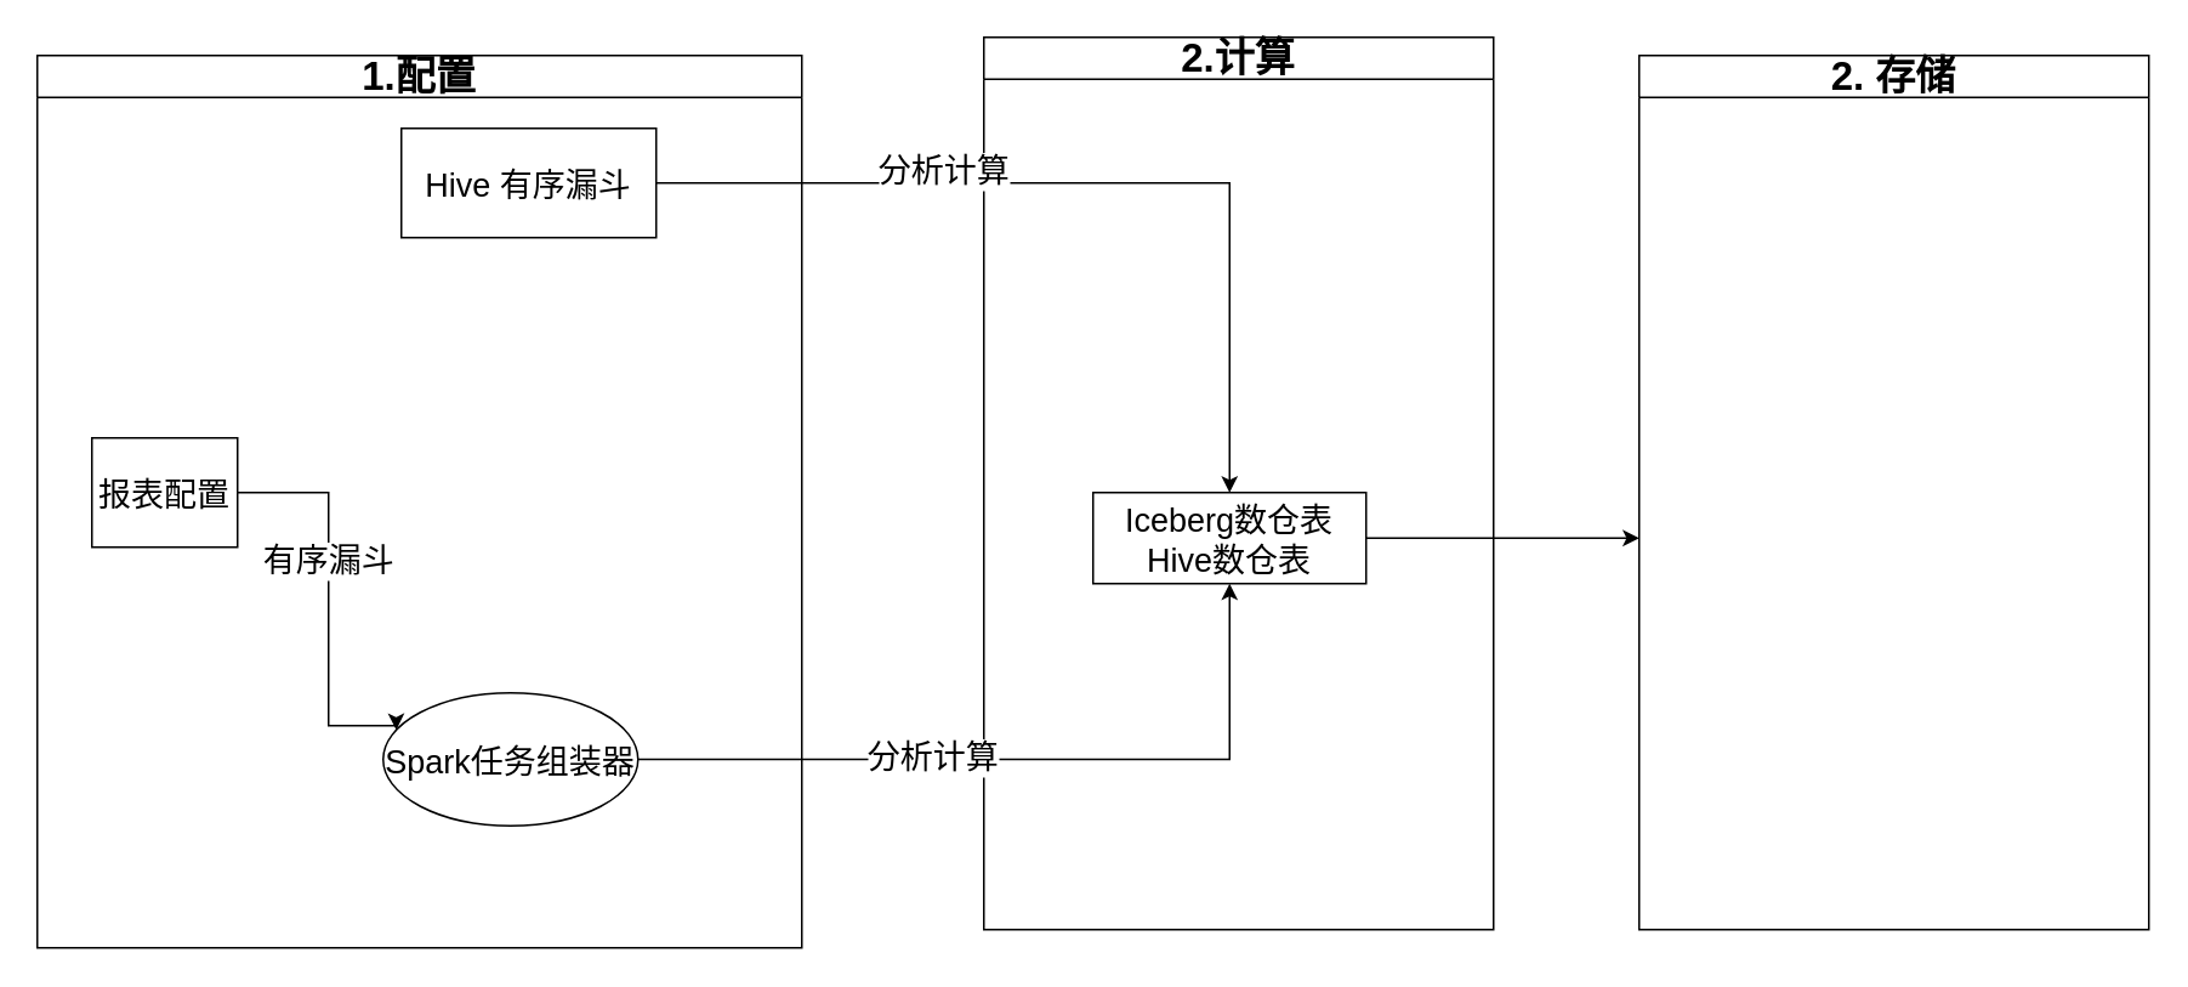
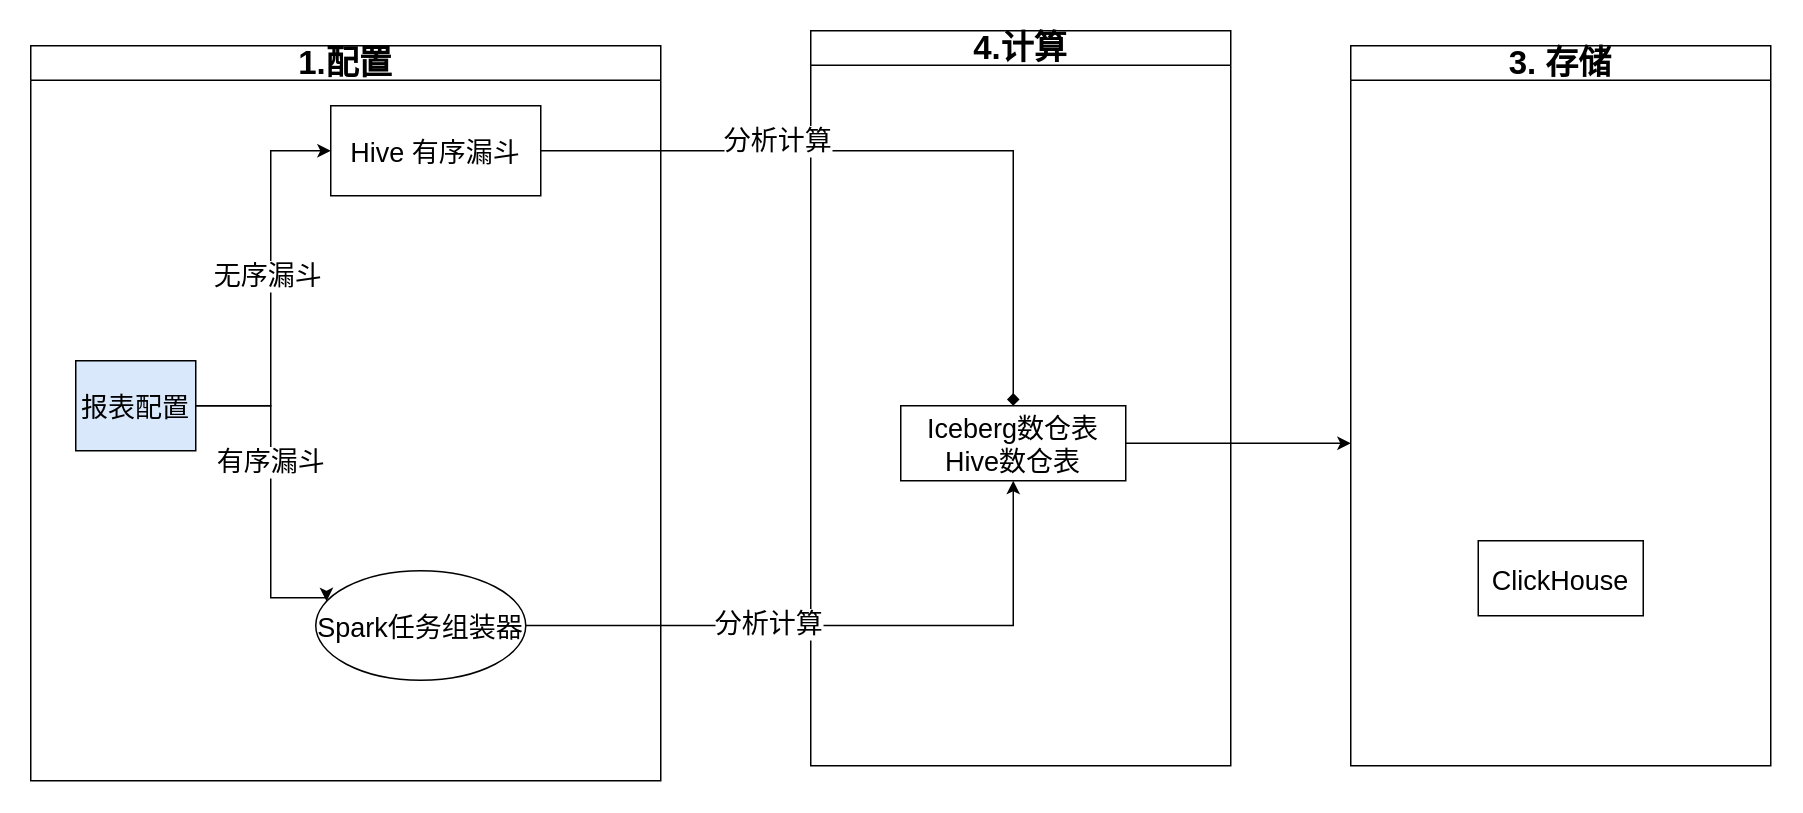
  <mxCell id="0" />
  <mxCell id="1" parent="0" />
  <mxCell id="2" value="1.配置" style="swimlane;whiteSpace=wrap;startSize=23;fontSize=22;" parent="1" vertex="1"><mxGeometry y="30" width="420" height="490" as="geometry" x="20" /></mxCell>
+ <mxCell id="3" style="edgeStyle=orthogonalEdgeStyle;rounded=0;orthogonalLoop=1;jettySize=auto;html=1;entryX=0;entryY=0.5;entryDx=0;entryDy=0;" edge="1" parent="2" source="7" target="8"><mxGeometry relative="1" as="geometry"><Array as="points"><mxPoint x="160" y="240" /><mxPoint x="160" y="70" /></Array></mxGeometry></mxCell>
+ <mxCell id="4" value="&lt;font style=&quot;font-size: 18px;&quot;&gt;无序漏斗&lt;/font&gt;" style="edgeLabel;html=1;align=center;verticalAlign=middle;resizable=0;points=[];" vertex="1" connectable="0" parent="3"><mxGeometry x="0.053" y="3" relative="1" as="geometry"><mxPoint as="offset" /></mxGeometry></mxCell>
  <mxCell id="5" style="edgeStyle=orthogonalEdgeStyle;rounded=0;orthogonalLoop=1;jettySize=auto;html=1;entryX=0;entryY=0.25;entryDx=0;entryDy=0;" edge="1" parent="2" source="7" target="9"><mxGeometry relative="1" as="geometry"><Array as="points"><mxPoint x="160" y="240" /><mxPoint x="160" y="368" /></Array></mxGeometry></mxCell>
  <mxCell id="6" value="&lt;div style=&quot;font-size: 12px;&quot;&gt;&lt;font style=&quot;font-size: 18px;&quot;&gt;有序漏斗&lt;/font&gt;&lt;/div&gt;" style="edgeLabel;html=1;align=center;verticalAlign=middle;resizable=0;points=[];" vertex="1" connectable="0" parent="5"><mxGeometry x="-0.201" y="-1" relative="1" as="geometry"><mxPoint as="offset" /></mxGeometry></mxCell>
- <mxCell id="7" value="报表配置" style="fontSize=18;" parent="2" vertex="1"><mxGeometry x="30" y="210" width="80" height="60" as="geometry" /></mxCell>
+ <mxCell id="7" value="报表配置" style="fontSize=18;fillColor=#dae8fc;" parent="2" vertex="1"><mxGeometry x="30" y="210" width="80" height="60" as="geometry" /></mxCell>
  <mxCell id="8" value="Hive 有序漏斗" style="fontSize=18;" parent="2" vertex="1"><mxGeometry x="200" y="40" width="140" height="60" as="geometry" /></mxCell>
  <mxCell id="9" value="Spark任务组装器" style="ellipse;fontSize=18;" vertex="1" parent="2"><mxGeometry x="190" y="350" width="140" height="73" as="geometry" /></mxCell>
- <mxCell id="10" value="2.计算" style="swimlane;whiteSpace=wrap;fontSize=22;" parent="1" vertex="1"><mxGeometry x="540" y="20" width="280" height="490" as="geometry" /></mxCell>
+ <mxCell id="10" value="4.计算" style="swimlane;whiteSpace=wrap;fontSize=22;" parent="1" vertex="1"><mxGeometry x="540" y="20" width="280" height="490" as="geometry" /></mxCell>
  <mxCell id="11" style="edgeStyle=orthogonalEdgeStyle;rounded=0;orthogonalLoop=1;jettySize=auto;html=1;" edge="1" parent="10" source="12"><mxGeometry relative="1" as="geometry"><mxPoint x="360" y="275" as="targetPoint" /></mxGeometry></mxCell>
  <mxCell id="12" value="Iceberg数仓表&#10;Hive数仓表" style="fontSize=18;" parent="10" vertex="1"><mxGeometry x="60" y="250" width="150" height="50" as="geometry" /></mxCell>
- <mxCell id="13" value="2. 存储" style="swimlane;whiteSpace=wrap;fontSize=22;" parent="1" vertex="1"><mxGeometry x="900" y="30" width="280" height="480" as="geometry" /></mxCell>
- <mxCell id="15" style="edgeStyle=orthogonalEdgeStyle;rounded=0;orthogonalLoop=1;jettySize=auto;html=1;entryX=0.5;entryY=0;entryDx=0;entryDy=0;" edge="1" parent="1" source="8" target="12"><mxGeometry relative="1" as="geometry" /></mxCell>
+ <mxCell id="13" value="3. 存储" style="swimlane;whiteSpace=wrap;fontSize=22;" parent="1" vertex="1"><mxGeometry x="900" y="30" width="280" height="480" as="geometry" /></mxCell>
+ <mxCell id="14" value="ClickHouse" style="fontSize=18;" vertex="1" parent="13"><mxGeometry x="85" y="330" width="110" height="50" as="geometry" /></mxCell>
+ <mxCell id="15" style="edgeStyle=orthogonalEdgeStyle;rounded=0;orthogonalLoop=1;jettySize=auto;html=1;entryX=0.5;entryY=0;entryDx=0;entryDy=0;endArrow=diamond;" edge="1" parent="1" source="8" target="12"><mxGeometry relative="1" as="geometry" /></mxCell>
  <mxCell id="16" value="分析计算" style="edgeLabel;html=1;align=center;verticalAlign=middle;resizable=0;points=[];fontSize=18;" vertex="1" connectable="0" parent="15"><mxGeometry x="-0.353" y="7" relative="1" as="geometry"><mxPoint as="offset" /></mxGeometry></mxCell>
  <mxCell id="17" style="edgeStyle=orthogonalEdgeStyle;rounded=0;orthogonalLoop=1;jettySize=auto;html=1;entryX=0.5;entryY=1;entryDx=0;entryDy=0;" edge="1" parent="1" source="9" target="12"><mxGeometry relative="1" as="geometry" /></mxCell>
  <mxCell id="18" value="分析计算" style="edgeLabel;html=1;align=center;verticalAlign=middle;resizable=0;points=[];fontSize=18;" vertex="1" connectable="0" parent="17"><mxGeometry x="-0.237" y="1" relative="1" as="geometry"><mxPoint as="offset" /></mxGeometry></mxCell>
